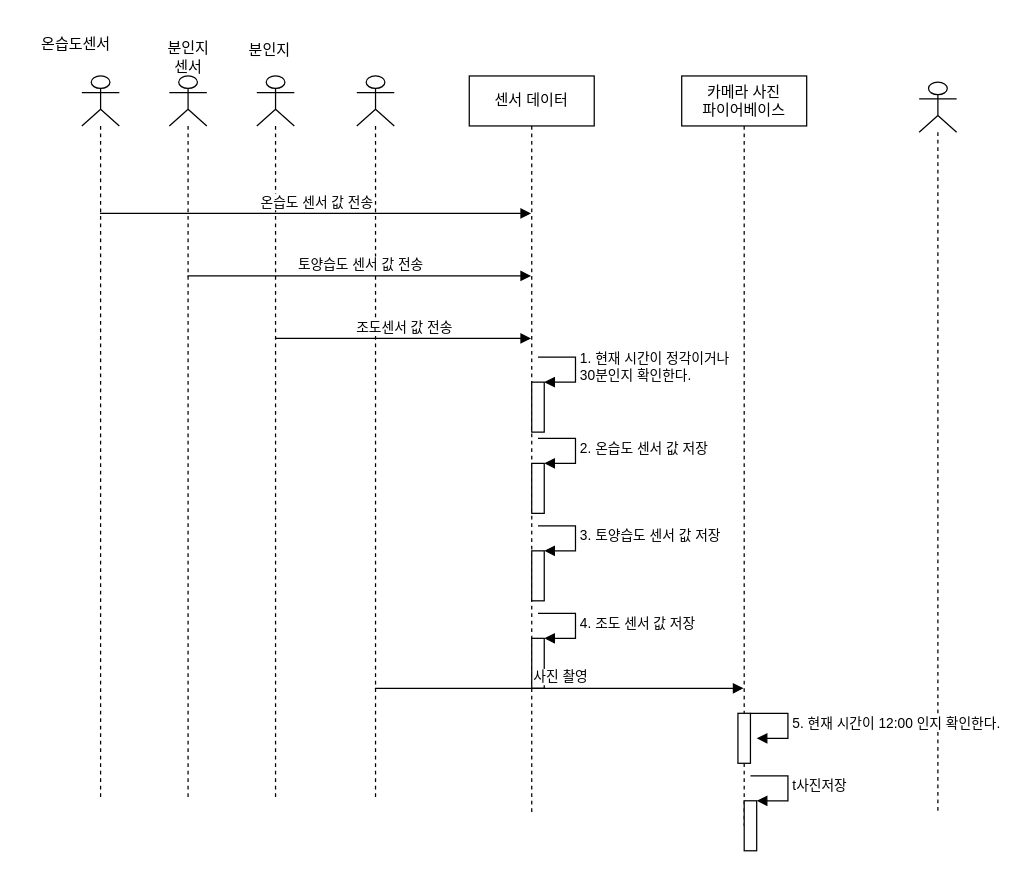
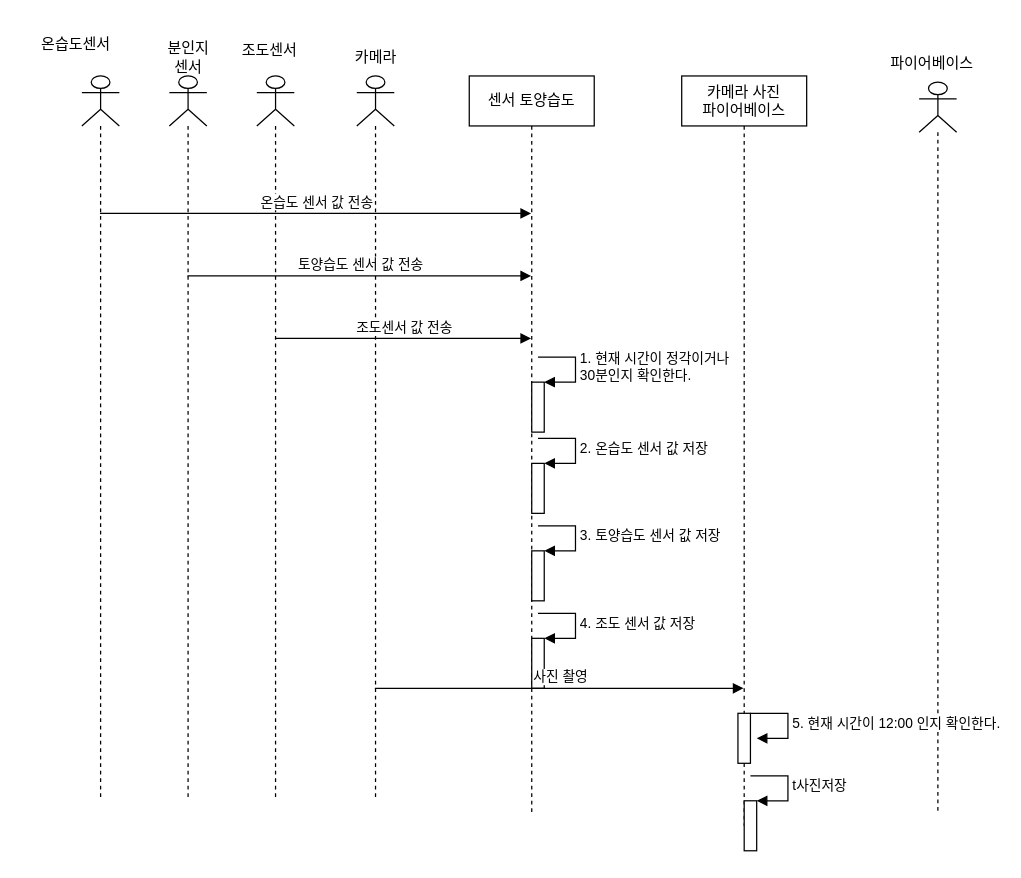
  <mxCell id="0" />
  <mxCell id="1" parent="0" />
  <mxCell id="2" value="" style="shape=umlLifeline;participant=umlActor;perimeter=lifelinePerimeter;whiteSpace=wrap;html=1;container=1;collapsible=0;recursiveResize=0;verticalAlign=top;spacingTop=36;outlineConnect=0;" parent="1" vertex="1"><mxGeometry x="65" y="60" width="30" height="580" as="geometry" /></mxCell>
  <mxCell id="3" value="" style="shape=umlLifeline;participant=umlActor;perimeter=lifelinePerimeter;whiteSpace=wrap;html=1;container=1;collapsible=0;recursiveResize=0;verticalAlign=top;spacingTop=36;outlineConnect=0;" parent="1" vertex="1"><mxGeometry x="135" y="60" width="30" height="580" as="geometry" /></mxCell>
  <mxCell id="4" value="" style="shape=umlLifeline;participant=umlActor;perimeter=lifelinePerimeter;whiteSpace=wrap;html=1;container=1;collapsible=0;recursiveResize=0;verticalAlign=top;spacingTop=36;outlineConnect=0;" parent="1" vertex="1"><mxGeometry x="205" y="60" width="30" height="580" as="geometry" /></mxCell>
  <mxCell id="5" value="" style="shape=umlLifeline;participant=umlActor;perimeter=lifelinePerimeter;whiteSpace=wrap;html=1;container=1;collapsible=0;recursiveResize=0;verticalAlign=top;spacingTop=36;outlineConnect=0;" parent="1" vertex="1"><mxGeometry x="285" y="60" width="30" height="580" as="geometry" /></mxCell>
- <mxCell id="7" value="분인지" style="text;html=1;align=center;verticalAlign=middle;resizable=0;points=[];autosize=1;strokeColor=none;fillColor=none;" parent="1" vertex="1"><mxGeometry x="180" y="25" width="70" height="30" as="geometry" /></mxCell>
+ <mxCell id="6" value="카메라" style="text;html=1;align=center;verticalAlign=middle;resizable=0;points=[];autosize=1;strokeColor=none;fillColor=none;" parent="1" vertex="1"><mxGeometry x="270" y="30" width="60" height="30" as="geometry" /></mxCell>
+ <mxCell id="7" value="조도센서" style="text;html=1;align=center;verticalAlign=middle;resizable=0;points=[];autosize=1;strokeColor=none;fillColor=none;" parent="1" vertex="1"><mxGeometry x="180" y="25" width="70" height="30" as="geometry" /></mxCell>
  <mxCell id="8" value="분인지&lt;br&gt;센서" style="text;html=1;align=center;verticalAlign=middle;resizable=0;points=[];autosize=1;strokeColor=none;fillColor=none;" parent="1" vertex="1"><mxGeometry x="115" y="25" width="70" height="40" as="geometry" /></mxCell>
  <mxCell id="9" value="온습도센서" style="text;html=1;align=center;verticalAlign=middle;resizable=0;points=[];autosize=1;strokeColor=none;fillColor=none;" parent="1" vertex="1"><mxGeometry x="20" y="20" width="80" height="30" as="geometry" /></mxCell>
- <mxCell id="10" value="센서 데이터" style="shape=umlLifeline;perimeter=lifelinePerimeter;whiteSpace=wrap;html=1;container=1;collapsible=0;recursiveResize=0;outlineConnect=0;" parent="1" vertex="1"><mxGeometry x="375" y="60" width="100" height="590" as="geometry" /></mxCell>
+ <mxCell id="10" value="센서 토양습도" style="shape=umlLifeline;perimeter=lifelinePerimeter;whiteSpace=wrap;html=1;container=1;collapsible=0;recursiveResize=0;outlineConnect=0;" parent="1" vertex="1"><mxGeometry x="375" y="60" width="100" height="590" as="geometry" /></mxCell>
  <mxCell id="11" value="" style="html=1;points=[];perimeter=orthogonalPerimeter;" parent="10" vertex="1"><mxGeometry x="50" y="245" width="10" height="40" as="geometry" /></mxCell>
  <mxCell id="12" value="1. 현재 시간이 정각이거나 &lt;br&gt;30분인지 확인한다." style="edgeStyle=orthogonalEdgeStyle;html=1;align=left;spacingLeft=2;endArrow=block;rounded=0;entryX=1;entryY=0;" parent="10" target="11" edge="1"><mxGeometry relative="1" as="geometry"><mxPoint x="55" y="225" as="sourcePoint" /><Array as="points"><mxPoint x="85" y="225" /></Array></mxGeometry></mxCell>
  <mxCell id="13" value="" style="html=1;points=[];perimeter=orthogonalPerimeter;" vertex="1" parent="10"><mxGeometry x="50" y="310" width="10" height="40" as="geometry" /></mxCell>
  <mxCell id="14" value="&lt;span style=&quot;text-align: center;&quot;&gt;2. 온습도 센서 값 저장&lt;/span&gt;" style="edgeStyle=orthogonalEdgeStyle;html=1;align=left;spacingLeft=2;endArrow=block;rounded=0;entryX=1;entryY=0;" edge="1" target="13" parent="10"><mxGeometry relative="1" as="geometry"><mxPoint x="55" y="290" as="sourcePoint" /><Array as="points"><mxPoint x="85" y="290" /></Array></mxGeometry></mxCell>
  <mxCell id="15" value="" style="html=1;points=[];perimeter=orthogonalPerimeter;" vertex="1" parent="10"><mxGeometry x="50" y="380" width="10" height="40" as="geometry" /></mxCell>
  <mxCell id="16" value="&lt;span style=&quot;text-align: center;&quot;&gt;3. 토양습도 센서 값 저장&lt;/span&gt;" style="edgeStyle=orthogonalEdgeStyle;html=1;align=left;spacingLeft=2;endArrow=block;rounded=0;entryX=1;entryY=0;" edge="1" target="15" parent="10"><mxGeometry relative="1" as="geometry"><mxPoint x="55" y="360" as="sourcePoint" /><Array as="points"><mxPoint x="85" y="360" /></Array></mxGeometry></mxCell>
  <mxCell id="17" value="" style="html=1;points=[];perimeter=orthogonalPerimeter;" vertex="1" parent="10"><mxGeometry x="50" y="450" width="10" height="40" as="geometry" /></mxCell>
  <mxCell id="18" value="&lt;span style=&quot;text-align: center;&quot;&gt;4. 조도 센서 값 저장&lt;/span&gt;" style="edgeStyle=orthogonalEdgeStyle;html=1;align=left;spacingLeft=2;endArrow=block;rounded=0;entryX=1;entryY=0;" edge="1" target="17" parent="10"><mxGeometry relative="1" as="geometry"><mxPoint x="55" y="430" as="sourcePoint" /><Array as="points"><mxPoint x="85" y="430" /></Array></mxGeometry></mxCell>
  <mxCell id="19" value="" style="shape=umlLifeline;participant=umlActor;perimeter=lifelinePerimeter;whiteSpace=wrap;html=1;container=1;collapsible=0;recursiveResize=0;verticalAlign=top;spacingTop=36;outlineConnect=0;" parent="1" vertex="1"><mxGeometry x="735" y="65" width="30" height="585" as="geometry" /></mxCell>
+ <mxCell id="20" value="파이어베이스" style="text;html=1;align=center;verticalAlign=middle;resizable=0;points=[];autosize=1;strokeColor=none;fillColor=none;" parent="1" vertex="1"><mxGeometry x="695" y="35" width="100" height="30" as="geometry" /></mxCell>
  <mxCell id="21" value="온습도 센서 값 전송" style="html=1;verticalAlign=bottom;endArrow=block;rounded=0;" parent="1" source="2" target="10" edge="1"><mxGeometry width="80" relative="1" as="geometry"><mxPoint x="435" y="300" as="sourcePoint" /><mxPoint x="515" y="300" as="targetPoint" /><Array as="points"><mxPoint x="255" y="170" /></Array></mxGeometry></mxCell>
  <mxCell id="22" value="토양습도 센서 값 전송" style="html=1;verticalAlign=bottom;endArrow=block;rounded=0;" parent="1" source="3" target="10" edge="1"><mxGeometry width="80" relative="1" as="geometry"><mxPoint x="89.5" y="180" as="sourcePoint" /><mxPoint x="434.5" y="180" as="targetPoint" /><Array as="points"><mxPoint x="265" y="220" /></Array></mxGeometry></mxCell>
  <mxCell id="23" value="조도센서 값 전송" style="html=1;verticalAlign=bottom;endArrow=block;rounded=0;" parent="1" source="4" target="10" edge="1"><mxGeometry width="80" relative="1" as="geometry"><mxPoint x="159.5" y="190" as="sourcePoint" /><mxPoint x="434.5" y="190" as="targetPoint" /><Array as="points"><mxPoint x="275" y="270" /></Array></mxGeometry></mxCell>
  <mxCell id="24" value="카메라 사진 &lt;br&gt;파이어베이스" style="shape=umlLifeline;perimeter=lifelinePerimeter;whiteSpace=wrap;html=1;container=1;collapsible=0;recursiveResize=0;outlineConnect=0;" parent="1" vertex="1"><mxGeometry x="545" y="60" width="100" height="600" as="geometry" /></mxCell>
  <mxCell id="25" value="" style="html=1;points=[];perimeter=orthogonalPerimeter;" parent="24" vertex="1"><mxGeometry x="45" y="510" width="10" height="40" as="geometry" /></mxCell>
  <mxCell id="26" value="5. 현재 시간이 12:00 인지 확인한다." style="edgeStyle=orthogonalEdgeStyle;html=1;align=left;spacingLeft=2;endArrow=block;rounded=0;entryX=1;entryY=0;" parent="24" edge="1"><mxGeometry relative="1" as="geometry"><mxPoint x="55" y="510" as="sourcePoint" /><Array as="points"><mxPoint x="85" y="510" /></Array><mxPoint x="60" y="530" as="targetPoint" /></mxGeometry></mxCell>
  <mxCell id="27" value="사진 촬영" style="html=1;verticalAlign=bottom;endArrow=block;rounded=0;" parent="1" edge="1" target="24" source="5"><mxGeometry width="80" relative="1" as="geometry"><mxPoint x="299.5" y="483" as="sourcePoint" /><mxPoint x="594.5" y="483" as="targetPoint" /><Array as="points"><mxPoint x="455" y="550" /></Array></mxGeometry></mxCell>
  <mxCell id="28" value="" style="html=1;points=[];perimeter=orthogonalPerimeter;" vertex="1" parent="1"><mxGeometry x="595" y="640" width="10" height="40" as="geometry" /></mxCell>
  <mxCell id="29" value="t사진저장" style="edgeStyle=orthogonalEdgeStyle;html=1;align=left;spacingLeft=2;endArrow=block;rounded=0;entryX=1;entryY=0;" edge="1" target="28" parent="1"><mxGeometry relative="1" as="geometry"><mxPoint x="600" y="620" as="sourcePoint" /><Array as="points"><mxPoint x="630" y="620" /></Array></mxGeometry></mxCell>
